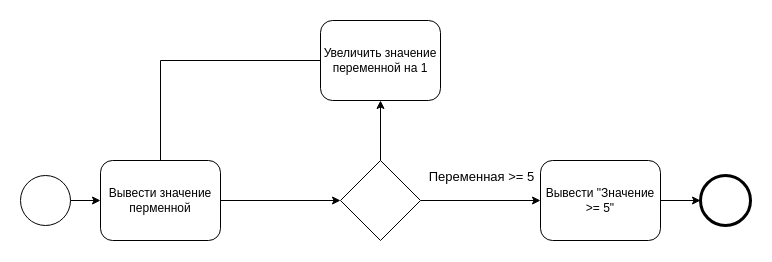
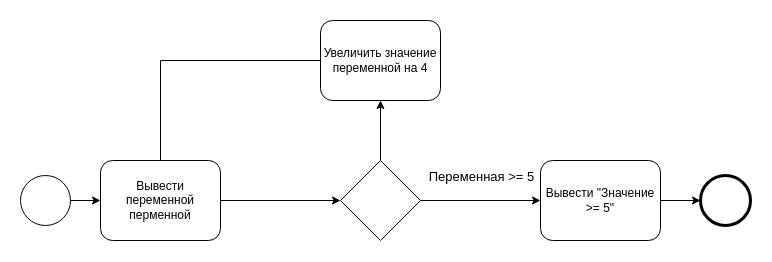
  <mxCell id="0" />
  <mxCell id="1" parent="0" />
  <mxCell id="2" value="" style="shape=mxgraph.bpmn.shape;html=1;verticalLabelPosition=bottom;labelBackgroundColor=#ffffff;verticalAlign=top;perimeter=ellipsePerimeter;outline=standard;symbol=general;" parent="1" vertex="1"><mxGeometry x="20" y="175" width="50" height="50" as="geometry" /></mxCell>
- <mxCell id="3" value="Вывести значение перменной" style="shape=ext;rounded=1;html=1;whiteSpace=wrap;" parent="1" vertex="1"><mxGeometry x="100" y="160" width="120" height="80" as="geometry" /></mxCell>
+ <mxCell id="3" value="Вывести переменной перменной" style="shape=ext;rounded=1;html=1;whiteSpace=wrap;" parent="1" vertex="1"><mxGeometry x="100" y="160" width="120" height="80" as="geometry" /></mxCell>
  <mxCell id="4" style="edgeStyle=orthogonalEdgeStyle;rounded=0;orthogonalLoop=1;jettySize=auto;html=1;exitX=0;exitY=0.5;exitDx=0;exitDy=0;entryX=0.5;entryY=0;entryDx=0;entryDy=0;endArrow=none;" edge="1" parent="1" source="5" target="3"><mxGeometry relative="1" as="geometry" /></mxCell>
- <mxCell id="5" value="Увеличить значение переменной на 1" style="shape=ext;rounded=1;html=1;whiteSpace=wrap;" parent="1" vertex="1"><mxGeometry x="320" y="20" width="120" height="80" as="geometry" /></mxCell>
+ <mxCell id="5" value="Увеличить значение переменной на 4" style="shape=ext;rounded=1;html=1;whiteSpace=wrap;" parent="1" vertex="1"><mxGeometry x="320" y="20" width="120" height="80" as="geometry" /></mxCell>
  <mxCell id="6" value="" style="shape=mxgraph.bpmn.shape;html=1;verticalLabelPosition=bottom;labelBackgroundColor=#ffffff;verticalAlign=top;perimeter=ellipsePerimeter;outline=end;symbol=general;" parent="1" vertex="1"><mxGeometry x="700" y="175" width="50" height="50" as="geometry" /></mxCell>
  <mxCell id="7" style="edgeStyle=orthogonalEdgeStyle;rounded=0;html=1;jettySize=auto;orthogonalLoop=1;" parent="1" source="2" target="3" edge="1"><mxGeometry relative="1" as="geometry" /></mxCell>
  <mxCell id="8" style="edgeStyle=orthogonalEdgeStyle;rounded=0;html=1;jettySize=auto;orthogonalLoop=1;entryX=0;entryY=0.5;entryDx=0;entryDy=0;" parent="1" source="3" target="13" edge="1"><mxGeometry relative="1" as="geometry" /></mxCell>
  <mxCell id="9" style="edgeStyle=orthogonalEdgeStyle;rounded=0;html=1;jettySize=auto;orthogonalLoop=1;exitX=1;exitY=0.5;exitDx=0;exitDy=0;" parent="1" source="14" target="6" edge="1"><mxGeometry relative="1" as="geometry"><mxPoint x="1055" y="425" as="sourcePoint" /></mxGeometry></mxCell>
  <mxCell id="10" style="edgeStyle=orthogonalEdgeStyle;rounded=0;orthogonalLoop=1;jettySize=auto;html=1;exitX=0.5;exitY=0;exitDx=0;exitDy=0;entryX=0.5;entryY=1;entryDx=0;entryDy=0;" edge="1" parent="1" source="13" target="5"><mxGeometry relative="1" as="geometry" /></mxCell>
  <mxCell id="11" style="edgeStyle=orthogonalEdgeStyle;rounded=0;orthogonalLoop=1;jettySize=auto;html=1;exitX=1;exitY=0.5;exitDx=0;exitDy=0;entryX=0;entryY=0.5;entryDx=0;entryDy=0;" edge="1" parent="1" source="13" target="14"><mxGeometry relative="1" as="geometry" /></mxCell>
  <mxCell id="12" value="&lt;font style=&quot;font-size: 13px;&quot;&gt;Переменная &amp;gt;= 5&lt;/font&gt;" style="edgeLabel;html=1;align=center;verticalAlign=middle;resizable=0;points=[];" vertex="1" connectable="0" parent="11"><mxGeometry x="0.075" y="2" relative="1" as="geometry"><mxPoint x="-5" y="-23" as="offset" /></mxGeometry></mxCell>
  <mxCell id="13" value="" style="rhombus;whiteSpace=wrap;html=1;" vertex="1" parent="1"><mxGeometry x="340" y="160" width="80" height="80" as="geometry" /></mxCell>
  <mxCell id="14" value="Вывести &quot;Значение &amp;gt;= 5&quot;" style="shape=ext;rounded=1;html=1;whiteSpace=wrap;" vertex="1" parent="1"><mxGeometry x="540" y="160" width="120" height="80" as="geometry" /></mxCell>
